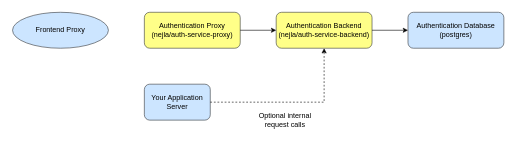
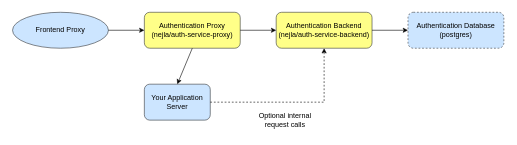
  <mxCell id="0" />
  <mxCell id="1" parent="0" />
  <mxCell id="2" value="Frontend Proxy" style="ellipse;whiteSpace=wrap;html=1;fillColor=#cce5ff;strokeColor=#36393d;glass=0;shadow=0;sketch=0;" vertex="1" parent="1"><mxGeometry y="20" width="160" height="60" as="geometry" x="20" /></mxCell>
  <mxCell id="3" value="Authentication Proxy&lt;br&gt;(nejla/auth-service-proxy)" style="rounded=1;whiteSpace=wrap;html=1;fillColor=#ffff88;strokeColor=#36393d;glass=0;shadow=0;sketch=0;" vertex="1" parent="1"><mxGeometry x="240" y="20" width="160" height="60" as="geometry" /></mxCell>
  <mxCell id="4" value="Authentication Backend&lt;br&gt;(nejla/auth-service-backend)" style="rounded=1;whiteSpace=wrap;html=1;fillColor=#ffff88;strokeColor=#36393d;glass=0;shadow=0;sketch=0;" vertex="1" parent="1"><mxGeometry x="460" y="20" width="160" height="60" as="geometry" /></mxCell>
  <mxCell id="5" value="Your Application Server" style="rounded=1;whiteSpace=wrap;html=1;fillColor=#cce5ff;strokeColor=#36393d;glass=0;shadow=0;sketch=0;" vertex="1" parent="1"><mxGeometry x="240" y="140" width="110" height="60" as="geometry" /></mxCell>
- <mxCell id="6" value="Authentication Database&lt;br&gt;(postgres)" style="rounded=1;whiteSpace=wrap;html=1;fillColor=#cce5ff;strokeColor=#36393d;glass=0;shadow=0;sketch=0;" vertex="1" parent="1"><mxGeometry x="680" y="20" width="160" height="60" as="geometry" /></mxCell>
+ <mxCell id="6" value="Authentication Database&lt;br&gt;(postgres)" style="rounded=1;whiteSpace=wrap;html=1;fillColor=#cce5ff;strokeColor=#36393d;glass=0;shadow=0;sketch=0;dashed=1;" vertex="1" parent="1"><mxGeometry x="680" y="20" width="160" height="60" as="geometry" /></mxCell>
+ <mxCell id="7" value="" style="endArrow=classic;html=1;rounded=0;exitX=1;exitY=0.5;exitDx=0;exitDy=0;entryX=0;entryY=0.5;entryDx=0;entryDy=0;endFill=1;" edge="1" parent="1" source="2" target="3"><mxGeometry width="50" height="50" relative="1" as="geometry"><mxPoint x="370" y="210" as="sourcePoint" /><mxPoint x="420" y="160" as="targetPoint" /></mxGeometry></mxCell>
  <mxCell id="8" value="" style="endArrow=classic;html=1;rounded=0;entryX=0;entryY=0.5;entryDx=0;entryDy=0;exitX=1;exitY=0.5;exitDx=0;exitDy=0;" edge="1" parent="1" source="3" target="4"><mxGeometry width="50" height="50" relative="1" as="geometry"><mxPoint x="420" y="20" as="sourcePoint" /><mxPoint x="480" y="220" as="targetPoint" /></mxGeometry></mxCell>
  <mxCell id="9" value="" style="endArrow=classic;html=1;rounded=0;dashed=1;exitX=1;exitY=0.5;exitDx=0;exitDy=0;entryX=0.5;entryY=1;entryDx=0;entryDy=0;" edge="1" parent="1" source="5" target="4"><mxGeometry width="50" height="50" relative="1" as="geometry"><mxPoint x="370" y="190" as="sourcePoint" /><mxPoint x="420" y="140" as="targetPoint" /><Array as="points"><mxPoint x="540" y="170" /></Array></mxGeometry></mxCell>
+ <mxCell id="10" value="" style="endArrow=classic;html=1;rounded=0;exitX=0.5;exitY=1;exitDx=0;exitDy=0;entryX=0.5;entryY=0;entryDx=0;entryDy=0;" edge="1" parent="1" source="3" target="5"><mxGeometry width="50" height="50" relative="1" as="geometry"><mxPoint x="410" y="200" as="sourcePoint" /><mxPoint x="410" y="110" as="targetPoint" /></mxGeometry></mxCell>
  <mxCell id="11" value="" style="endArrow=classic;html=1;rounded=0;exitX=1;exitY=0.5;exitDx=0;exitDy=0;entryX=0;entryY=0.5;entryDx=0;entryDy=0;" edge="1" parent="1" source="4" target="6"><mxGeometry width="50" height="50" relative="1" as="geometry"><mxPoint x="410" y="200" as="sourcePoint" /><mxPoint x="460" y="150" as="targetPoint" /></mxGeometry></mxCell>
  <mxCell id="12" value="Optional&amp;nbsp;internal request calls" style="text;html=1;strokeColor=none;fillColor=none;align=center;verticalAlign=middle;whiteSpace=wrap;rounded=0;shadow=0;glass=0;sketch=0;" vertex="1" parent="1"><mxGeometry x="410" y="180" width="130" height="40" as="geometry" /></mxCell>
